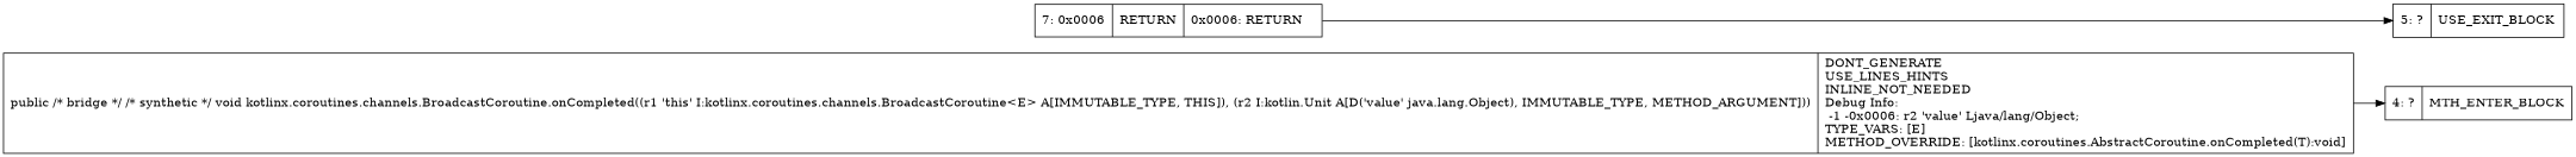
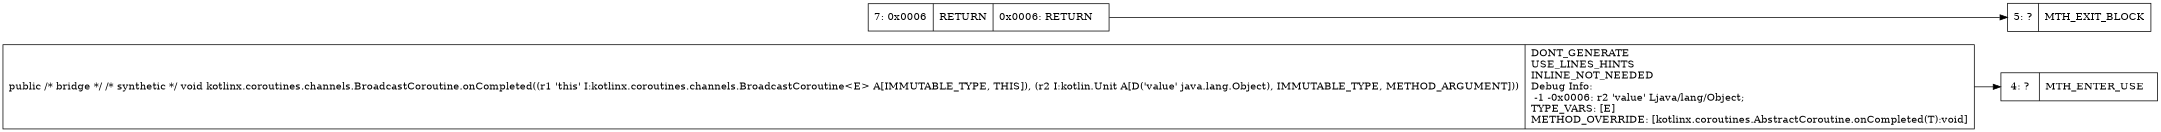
  digraph {
    rankdir=LR
    node [shape=record]
-   n1 [label="{4\:\ ?|MTH_ENTER_BLOCK\l}"]
+   n1 [label="{4\:\ ?|MTH_ENTER_USE\l}"]
    n2 [label="{7\:\ 0x0006|RETURN\l|0x0006: RETURN   \l}"]
-   n3 [label="{5\:\ ?|USE_EXIT_BLOCK\l}"]
+   n3 [label="{5\:\ ?|MTH_EXIT_BLOCK\l}"]
    n4 [label="{public \/* bridge *\/ \/* synthetic *\/ void kotlinx.coroutines.channels.BroadcastCoroutine.onCompleted((r1 'this' I:kotlinx.coroutines.channels.BroadcastCoroutine\<E\> A[IMMUTABLE_TYPE, THIS]), (r2 I:kotlin.Unit A[D('value' java.lang.Object), IMMUTABLE_TYPE, METHOD_ARGUMENT]))  | DONT_GENERATE\lUSE_LINES_HINTS\lINLINE_NOT_NEEDED\lDebug Info:\l  \-1 \-0x0006: r2 'value' Ljava\/lang\/Object;\lTYPE_VARS: [E]\lMETHOD_OVERRIDE: [kotlinx.coroutines.AbstractCoroutine.onCompleted(T):void]\l}"]
    n2 -> n3
    n4 -> n1
  }
